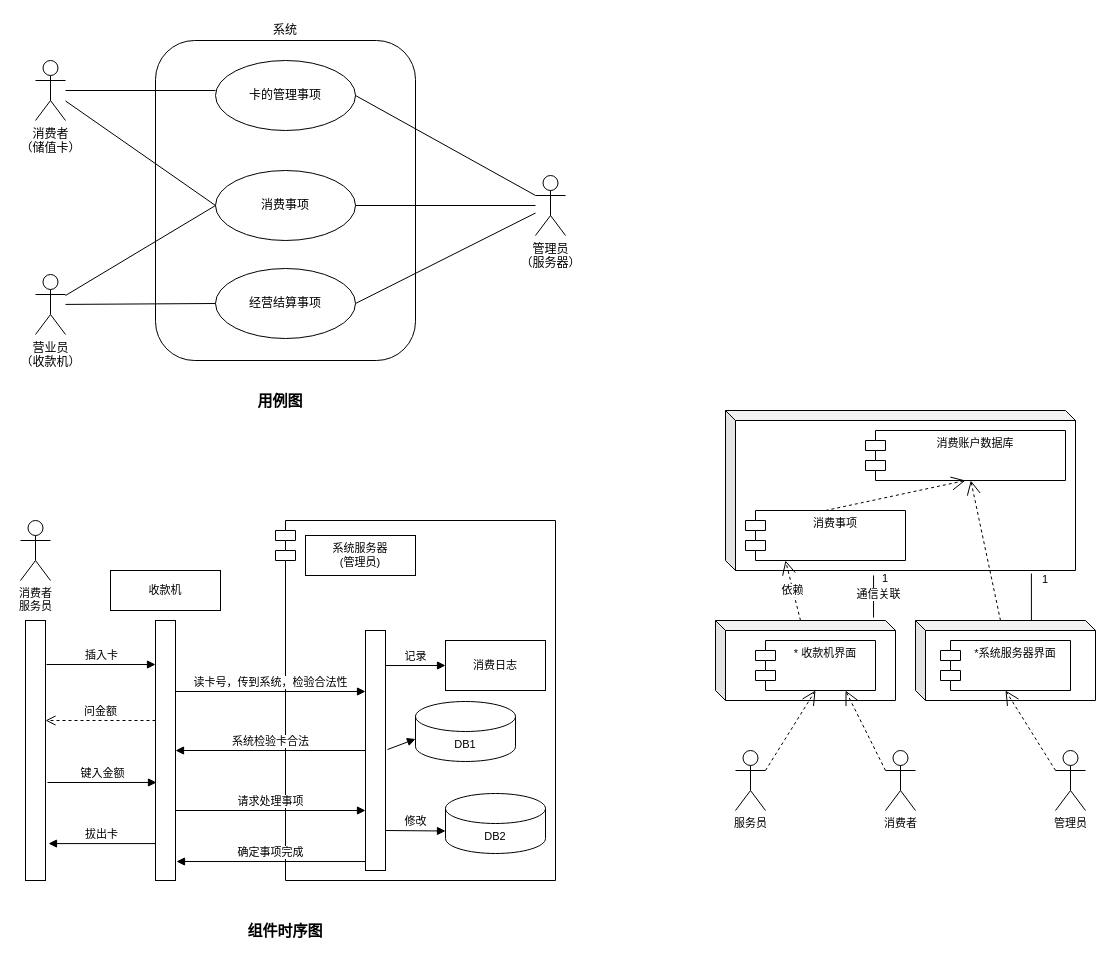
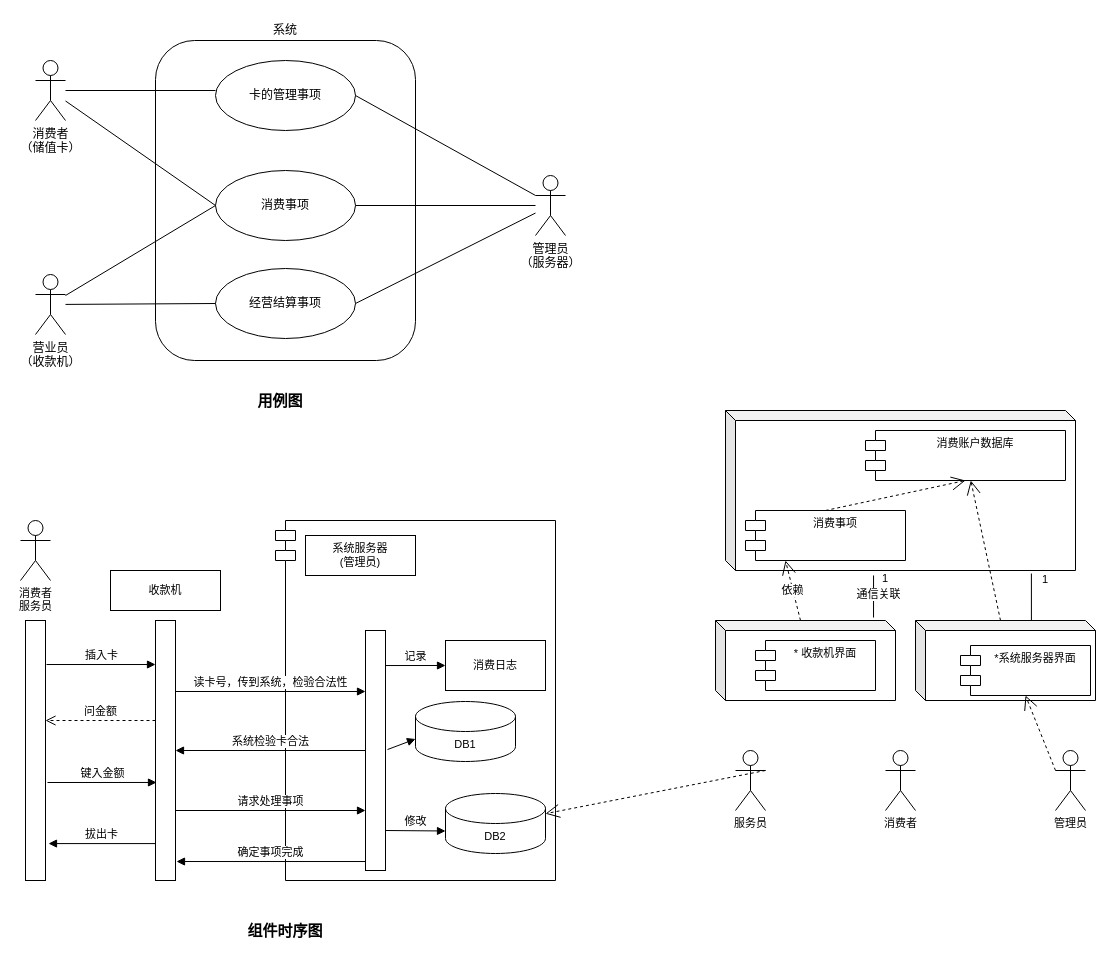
  <mxCell id="0" style=";html=1;" />
  <mxCell id="1" style=";html=1;" parent="0" />
  <mxCell id="2" value="&lt;div&gt;消费者&lt;/div&gt;&lt;div&gt;（储值卡）&lt;br&gt;&lt;/div&gt;" style="shape=umlActor;verticalLabelPosition=bottom;verticalAlign=top;html=1;" vertex="1" parent="1"><mxGeometry x="35" y="60" width="30" height="60" as="geometry" /></mxCell>
  <mxCell id="3" value="&lt;div&gt;营业员&lt;/div&gt;&lt;div&gt;（收款机）&lt;br&gt;&lt;/div&gt;" style="shape=umlActor;verticalLabelPosition=bottom;verticalAlign=top;html=1;" vertex="1" parent="1"><mxGeometry x="35" y="274" width="30" height="60" as="geometry" /></mxCell>
  <mxCell id="4" value="&lt;div&gt;管理员&lt;/div&gt;&lt;div&gt;（服务器）&lt;br&gt;&lt;/div&gt;" style="shape=umlActor;verticalLabelPosition=bottom;verticalAlign=top;html=1;" vertex="1" parent="1"><mxGeometry x="535" y="175" width="30" height="60" as="geometry" /></mxCell>
  <mxCell id="5" value="" style="rounded=1;whiteSpace=wrap;html=1;" vertex="1" parent="1"><mxGeometry x="155" y="40" width="260" height="320" as="geometry" /></mxCell>
  <mxCell id="6" value="&lt;div&gt;系统&lt;/div&gt;" style="text;html=1;strokeColor=none;fillColor=none;align=center;verticalAlign=middle;whiteSpace=wrap;rounded=0;" vertex="1" parent="1"><mxGeometry x="265" y="20" width="40" height="20" as="geometry" /></mxCell>
  <mxCell id="7" value="卡的管理事项" style="ellipse;whiteSpace=wrap;html=1;" vertex="1" parent="1"><mxGeometry x="215" y="60" width="140" height="70" as="geometry" /></mxCell>
  <mxCell id="8" value="消费事项" style="ellipse;whiteSpace=wrap;html=1;" vertex="1" parent="1"><mxGeometry x="215" y="170" width="140" height="70" as="geometry" /></mxCell>
  <mxCell id="9" value="经营结算事项" style="ellipse;whiteSpace=wrap;html=1;" vertex="1" parent="1"><mxGeometry x="215" y="268" width="140" height="70" as="geometry" /></mxCell>
  <mxCell id="10" value="" style="endArrow=none;html=1;exitX=1;exitY=0.5;exitDx=0;exitDy=0;" edge="1" parent="1" source="8" target="4"><mxGeometry width="50" height="50" relative="1" as="geometry"><mxPoint x="465" y="230" as="sourcePoint" /><mxPoint x="515" y="180" as="targetPoint" /></mxGeometry></mxCell>
  <mxCell id="11" value="" style="endArrow=none;html=1;exitX=1;exitY=0.5;exitDx=0;exitDy=0;entryX=0;entryY=0.333;entryDx=0;entryDy=0;entryPerimeter=0;" edge="1" parent="1" source="7" target="4"><mxGeometry width="50" height="50" relative="1" as="geometry"><mxPoint x="445" y="240" as="sourcePoint" /><mxPoint x="505" y="190" as="targetPoint" /></mxGeometry></mxCell>
  <mxCell id="12" value="" style="endArrow=none;html=1;exitX=1;exitY=0.5;exitDx=0;exitDy=0;" edge="1" parent="1" source="9" target="4"><mxGeometry width="50" height="50" relative="1" as="geometry"><mxPoint x="465" y="250" as="sourcePoint" /><mxPoint x="515" y="210" as="targetPoint" /></mxGeometry></mxCell>
  <mxCell id="13" value="" style="endArrow=none;html=1;entryX=0;entryY=0.5;entryDx=0;entryDy=0;" edge="1" parent="1" source="3" target="9"><mxGeometry width="50" height="50" relative="1" as="geometry"><mxPoint x="65" y="323" as="sourcePoint" /><mxPoint x="115" y="273" as="targetPoint" /></mxGeometry></mxCell>
  <mxCell id="14" value="" style="endArrow=none;html=1;entryX=0;entryY=0.5;entryDx=0;entryDy=0;" edge="1" parent="1" source="3" target="8"><mxGeometry width="50" height="50" relative="1" as="geometry"><mxPoint x="435" y="230" as="sourcePoint" /><mxPoint x="485" y="180" as="targetPoint" /></mxGeometry></mxCell>
  <mxCell id="15" value="" style="endArrow=none;html=1;entryX=0;entryY=0.5;entryDx=0;entryDy=0;" edge="1" parent="1" source="2" target="8"><mxGeometry width="50" height="50" relative="1" as="geometry"><mxPoint x="435" y="230" as="sourcePoint" /><mxPoint x="485" y="180" as="targetPoint" /></mxGeometry></mxCell>
  <mxCell id="16" value="" style="endArrow=none;html=1;" edge="1" parent="1" source="2"><mxGeometry width="50" height="50" relative="1" as="geometry"><mxPoint x="165" y="140" as="sourcePoint" /><mxPoint x="215" y="90" as="targetPoint" /></mxGeometry></mxCell>
  <mxCell id="17" value="用例图" style="text;html=1;strokeColor=none;fillColor=none;align=center;verticalAlign=middle;whiteSpace=wrap;rounded=0;fontStyle=1;fontSize=15;" vertex="1" parent="1"><mxGeometry x="255" y="390" width="50" height="20" as="geometry" /></mxCell>
  <mxCell id="18" value="" style="html=1;points=[];perimeter=orthogonalPerimeter;fontSize=15;" vertex="1" parent="1"><mxGeometry x="25" y="620" width="20" height="260" as="geometry" /></mxCell>
  <mxCell id="19" value="" style="html=1;points=[];perimeter=orthogonalPerimeter;fontSize=15;" vertex="1" parent="1"><mxGeometry x="155" y="620" width="20" height="260" as="geometry" /></mxCell>
  <mxCell id="20" value="&lt;div style=&quot;font-size: 11px;&quot;&gt;消费者&lt;/div&gt;&lt;div style=&quot;font-size: 11px;&quot;&gt;服务员&lt;br style=&quot;font-size: 11px;&quot;&gt;&lt;/div&gt;" style="shape=umlActor;verticalLabelPosition=bottom;verticalAlign=top;html=1;fontSize=11;" vertex="1" parent="1"><mxGeometry x="20" y="520" width="30" height="60" as="geometry" /></mxCell>
  <mxCell id="21" value="问金额" style="html=1;verticalAlign=bottom;endArrow=open;dashed=1;endSize=8;fontSize=11;" edge="1" parent="1" source="19"><mxGeometry relative="1" as="geometry"><mxPoint x="125" y="720" as="sourcePoint" /><mxPoint x="45" y="720" as="targetPoint" /></mxGeometry></mxCell>
  <mxCell id="22" value="键入金额" style="html=1;verticalAlign=bottom;endArrow=block;fontSize=11;entryX=0.05;entryY=0.623;entryDx=0;entryDy=0;entryPerimeter=0;" edge="1" parent="1" target="19"><mxGeometry width="80" relative="1" as="geometry"><mxPoint x="47" y="782" as="sourcePoint" /><mxPoint x="125" y="800" as="targetPoint" /></mxGeometry></mxCell>
  <mxCell id="23" value="拔出卡" style="html=1;verticalAlign=bottom;endArrow=block;fontSize=11;entryX=1.15;entryY=0.858;entryDx=0;entryDy=0;entryPerimeter=0;exitX=0;exitY=0.858;exitDx=0;exitDy=0;exitPerimeter=0;" edge="1" parent="1" source="19" target="18"><mxGeometry width="80" relative="1" as="geometry"><mxPoint x="205" y="760" as="sourcePoint" /><mxPoint x="85" y="850" as="targetPoint" /></mxGeometry></mxCell>
  <mxCell id="24" value="插入卡" style="html=1;verticalAlign=bottom;endArrow=block;fontSize=11;" edge="1" parent="1" target="19"><mxGeometry width="80" relative="1" as="geometry"><mxPoint x="46" y="664.02" as="sourcePoint" /><mxPoint x="135" y="664" as="targetPoint" /></mxGeometry></mxCell>
  <mxCell id="25" value="收款机" style="rounded=0;whiteSpace=wrap;html=1;fontSize=11;" vertex="1" parent="1"><mxGeometry x="110" y="570" width="110" height="40" as="geometry" /></mxCell>
  <mxCell id="26" value="" style="shape=module;align=left;spacingLeft=20;align=center;verticalAlign=top;fontSize=11;" vertex="1" parent="1"><mxGeometry x="275" y="520" width="280" height="360" as="geometry" /></mxCell>
  <mxCell id="27" value="" style="html=1;points=[];perimeter=orthogonalPerimeter;fontSize=15;" vertex="1" parent="1"><mxGeometry x="365" y="630" width="20" height="240" as="geometry" /></mxCell>
  <mxCell id="28" value="&lt;div&gt;系统服务器&lt;/div&gt;&lt;div&gt;(管理员)&lt;br&gt;&lt;/div&gt;" style="rounded=0;whiteSpace=wrap;html=1;fontSize=11;" vertex="1" parent="1"><mxGeometry x="305" y="535" width="110" height="40" as="geometry" /></mxCell>
  <mxCell id="29" value="消费日志" style="rounded=0;whiteSpace=wrap;html=1;fontSize=11;" vertex="1" parent="1"><mxGeometry x="445" y="640" width="100" height="50" as="geometry" /></mxCell>
  <mxCell id="30" value="记录" style="html=1;verticalAlign=bottom;endArrow=block;fontSize=11;entryX=0;entryY=0.5;entryDx=0;entryDy=0;exitX=1;exitY=0.146;exitDx=0;exitDy=0;exitPerimeter=0;" edge="1" parent="1" source="27" target="29"><mxGeometry width="80" relative="1" as="geometry"><mxPoint x="415" y="670" as="sourcePoint" /><mxPoint x="425" y="665" as="targetPoint" /></mxGeometry></mxCell>
  <mxCell id="31" value="DB1" style="shape=cylinder3;whiteSpace=wrap;html=1;boundedLbl=1;backgroundOutline=1;size=15;fontSize=11;" vertex="1" parent="1"><mxGeometry x="415" y="701" width="100" height="60" as="geometry" /></mxCell>
  <mxCell id="32" value="DB2" style="shape=cylinder3;whiteSpace=wrap;html=1;boundedLbl=1;backgroundOutline=1;size=15;fontSize=11;" vertex="1" parent="1"><mxGeometry x="445" y="793" width="100" height="60" as="geometry" /></mxCell>
  <mxCell id="33" value="" style="html=1;verticalAlign=bottom;endArrow=block;fontSize=11;entryX=0;entryY=0;entryDx=0;entryDy=37.5;entryPerimeter=0;exitX=1.1;exitY=0.496;exitDx=0;exitDy=0;exitPerimeter=0;" edge="1" parent="1" source="27" target="31"><mxGeometry width="80" relative="1" as="geometry"><mxPoint x="395" y="748" as="sourcePoint" /><mxPoint x="425" y="750" as="targetPoint" /></mxGeometry></mxCell>
  <mxCell id="34" value="修改" style="html=1;verticalAlign=bottom;endArrow=block;fontSize=11;entryX=0;entryY=0;entryDx=0;entryDy=37.5;entryPerimeter=0;" edge="1" parent="1" target="32"><mxGeometry width="80" relative="1" as="geometry"><mxPoint x="385" y="830" as="sourcePoint" /><mxPoint x="435" y="830" as="targetPoint" /></mxGeometry></mxCell>
  <mxCell id="35" value="读卡号，传到系统，检验合法性" style="html=1;verticalAlign=bottom;endArrow=block;fontSize=11;" edge="1" parent="1"><mxGeometry width="80" relative="1" as="geometry"><mxPoint x="175" y="691" as="sourcePoint" /><mxPoint x="365" y="691" as="targetPoint" /></mxGeometry></mxCell>
  <mxCell id="36" value="系统检验卡合法" style="html=1;verticalAlign=bottom;endArrow=block;fontSize=11;entryX=1;entryY=0.5;entryDx=0;entryDy=0;entryPerimeter=0;" edge="1" parent="1" source="27" target="19"><mxGeometry width="80" relative="1" as="geometry"><mxPoint x="215" y="730" as="sourcePoint" /><mxPoint x="295" y="730" as="targetPoint" /></mxGeometry></mxCell>
  <mxCell id="37" value="请求处理事项" style="html=1;verticalAlign=bottom;endArrow=block;fontSize=11;" edge="1" parent="1"><mxGeometry width="80" relative="1" as="geometry"><mxPoint x="175" y="810" as="sourcePoint" /><mxPoint x="365" y="810" as="targetPoint" /></mxGeometry></mxCell>
  <mxCell id="38" value="确定事项完成" style="html=1;verticalAlign=bottom;endArrow=block;fontSize=11;entryX=1.05;entryY=0.927;entryDx=0;entryDy=0;entryPerimeter=0;" edge="1" parent="1" source="27" target="19"><mxGeometry width="80" relative="1" as="geometry"><mxPoint x="335" y="857" as="sourcePoint" /><mxPoint x="195" y="857" as="targetPoint" /></mxGeometry></mxCell>
  <mxCell id="39" value="组件时序图" style="text;html=1;strokeColor=none;fillColor=none;align=center;verticalAlign=middle;whiteSpace=wrap;rounded=0;fontStyle=1;fontSize=15;" vertex="1" parent="1"><mxGeometry x="245" y="920" width="80" height="20" as="geometry" /></mxCell>
  <mxCell id="40" value="" style="shape=cube;whiteSpace=wrap;html=1;boundedLbl=1;backgroundOutline=1;darkOpacity=0.05;darkOpacity2=0.1;fontSize=11;size=10;" vertex="1" parent="1"><mxGeometry x="715" y="620" width="180" height="80" as="geometry" /></mxCell>
  <mxCell id="41" value="" style="shape=cube;whiteSpace=wrap;html=1;boundedLbl=1;backgroundOutline=1;darkOpacity=0.05;darkOpacity2=0.1;fontSize=11;size=10;" vertex="1" parent="1"><mxGeometry x="915" y="620" width="180" height="80" as="geometry" /></mxCell>
  <mxCell id="42" value="" style="shape=cube;whiteSpace=wrap;html=1;boundedLbl=1;backgroundOutline=1;darkOpacity=0.05;darkOpacity2=0.1;fontSize=11;sketch=0;shadow=0;size=10;" vertex="1" parent="1"><mxGeometry x="725" y="410" width="350" height="160" as="geometry" /></mxCell>
  <mxCell id="43" value="消费账户数据库" style="shape=module;align=left;spacingLeft=20;align=center;verticalAlign=top;shadow=0;sketch=0;fontSize=11;" vertex="1" parent="1"><mxGeometry x="865" y="430" width="200" height="50" as="geometry" /></mxCell>
  <mxCell id="44" value="* 收款机界面" style="shape=module;align=left;spacingLeft=20;align=center;verticalAlign=top;shadow=0;sketch=0;fontSize=11;" vertex="1" parent="1"><mxGeometry x="755" y="640" width="120" height="50" as="geometry" /></mxCell>
- <mxCell id="45" value="*系统服务器界面" style="shape=module;align=left;spacingLeft=20;align=center;verticalAlign=top;shadow=0;sketch=0;fontSize=11;" vertex="1" parent="1"><mxGeometry x="940" y="640" width="130" height="50" as="geometry" /></mxCell>
+ <mxCell id="45" value="*系统服务器界面" style="shape=module;align=left;spacingLeft=20;align=center;verticalAlign=top;shadow=0;sketch=0;fontSize=11;" vertex="1" parent="1"><mxGeometry x="960" y="645" width="130" height="50" as="geometry" /></mxCell>
  <mxCell id="46" value="消费事项" style="shape=module;align=left;spacingLeft=20;align=center;verticalAlign=top;shadow=0;sketch=0;fontSize=11;" vertex="1" parent="1"><mxGeometry x="745" y="510" width="160" height="50" as="geometry" /></mxCell>
  <mxCell id="47" value="消费者" style="shape=umlActor;verticalLabelPosition=bottom;verticalAlign=top;html=1;shadow=0;sketch=0;fontSize=11;" vertex="1" parent="1"><mxGeometry x="885" y="750" width="30" height="60" as="geometry" /></mxCell>
  <mxCell id="48" value="服务员" style="shape=umlActor;verticalLabelPosition=bottom;verticalAlign=top;html=1;shadow=0;sketch=0;fontSize=11;" vertex="1" parent="1"><mxGeometry x="735" y="750" width="30" height="60" as="geometry" /></mxCell>
  <mxCell id="49" value="管理员" style="shape=umlActor;verticalLabelPosition=bottom;verticalAlign=top;html=1;shadow=0;sketch=0;fontSize=11;" vertex="1" parent="1"><mxGeometry x="1055" y="750" width="30" height="60" as="geometry" /></mxCell>
- <mxCell id="50" value="" style="endArrow=open;endSize=12;dashed=1;html=1;fontSize=11;exitX=1;exitY=0.333;exitDx=0;exitDy=0;exitPerimeter=0;entryX=0.5;entryY=1;entryDx=0;entryDy=0;" edge="1" parent="1" source="48" target="44"><mxGeometry width="160" relative="1" as="geometry"><mxPoint x="775" y="680" as="sourcePoint" /><mxPoint x="935" y="680" as="targetPoint" /></mxGeometry></mxCell>
- <mxCell id="51" value="" style="endArrow=open;endSize=12;dashed=1;html=1;fontSize=11;exitX=0;exitY=0.333;exitDx=0;exitDy=0;exitPerimeter=0;entryX=0.75;entryY=1;entryDx=0;entryDy=0;" edge="1" parent="1" source="47" target="44"><mxGeometry width="160" relative="1" as="geometry"><mxPoint x="775" y="680" as="sourcePoint" /><mxPoint x="935" y="680" as="targetPoint" /></mxGeometry></mxCell>
+ <mxCell id="50" value="" style="endArrow=open;endSize=12;dashed=1;html=1;fontSize=11;exitX=1;exitY=0.333;exitDx=0;exitDy=0;exitPerimeter=0;" edge="1" parent="1" source="48" target="32"><mxGeometry width="160" relative="1" as="geometry"><mxPoint x="775" y="680" as="sourcePoint" /><mxPoint x="935" y="680" as="targetPoint" /></mxGeometry></mxCell>
  <mxCell id="52" value="" style="endArrow=open;endSize=12;dashed=1;html=1;fontSize=11;exitX=0;exitY=0.333;exitDx=0;exitDy=0;exitPerimeter=0;entryX=0.5;entryY=1;entryDx=0;entryDy=0;" edge="1" parent="1" source="49" target="45"><mxGeometry width="160" relative="1" as="geometry"><mxPoint x="785" y="680" as="sourcePoint" /><mxPoint x="945" y="680" as="targetPoint" /></mxGeometry></mxCell>
  <mxCell id="53" value="" style="endArrow=open;endSize=12;dashed=1;html=1;fontSize=11;entryX=0.5;entryY=1;entryDx=0;entryDy=0;exitX=0.5;exitY=0;exitDx=0;exitDy=0;" edge="1" parent="1" source="46" target="43"><mxGeometry width="160" relative="1" as="geometry"><mxPoint x="785" y="680" as="sourcePoint" /><mxPoint x="945" y="680" as="targetPoint" /></mxGeometry></mxCell>
  <mxCell id="54" value="" style="endArrow=open;endSize=12;dashed=1;html=1;fontSize=11;exitX=0;exitY=0;exitDx=85;exitDy=0;exitPerimeter=0;" edge="1" parent="1" source="41" target="43"><mxGeometry width="160" relative="1" as="geometry"><mxPoint x="785" y="680" as="sourcePoint" /><mxPoint x="945" y="680" as="targetPoint" /></mxGeometry></mxCell>
  <mxCell id="55" value="" style="endArrow=none;html=1;fontSize=11;exitX=0.644;exitY=0;exitDx=0;exitDy=0;exitPerimeter=0;entryX=0.874;entryY=1.019;entryDx=0;entryDy=0;entryPerimeter=0;" edge="1" parent="1" source="41" target="42"><mxGeometry width="50" height="50" relative="1" as="geometry"><mxPoint x="845" y="700" as="sourcePoint" /><mxPoint x="1031" y="590" as="targetPoint" /></mxGeometry></mxCell>
  <mxCell id="56" value="" style="endArrow=none;html=1;fontSize=11;exitX=0.878;exitY=-0.037;exitDx=0;exitDy=0;exitPerimeter=0;entryX=0.423;entryY=1.031;entryDx=0;entryDy=0;entryPerimeter=0;" edge="1" parent="1" source="40" target="42"><mxGeometry width="50" height="50" relative="1" as="geometry"><mxPoint x="845" y="700" as="sourcePoint" /><mxPoint x="905" y="570" as="targetPoint" /></mxGeometry></mxCell>
  <mxCell id="57" value="通信关联" style="edgeLabel;html=1;align=center;verticalAlign=middle;resizable=0;points=[];fontSize=11;" vertex="1" connectable="0" parent="56"><mxGeometry x="0.143" y="-4" relative="1" as="geometry"><mxPoint as="offset" /></mxGeometry></mxCell>
  <mxCell id="58" value="依赖" style="endArrow=open;endSize=12;dashed=1;html=1;fontSize=11;exitX=0;exitY=0;exitDx=85;exitDy=0;exitPerimeter=0;entryX=0.25;entryY=1;entryDx=0;entryDy=0;" edge="1" parent="1" source="40" target="46"><mxGeometry width="160" relative="1" as="geometry"><mxPoint x="785" y="680" as="sourcePoint" /><mxPoint x="945" y="680" as="targetPoint" /></mxGeometry></mxCell>
  <mxCell id="59" value="1" style="text;align=center;fontStyle=0;verticalAlign=middle;spacingLeft=3;spacingRight=3;strokeColor=none;rotatable=0;points=[[0,0.5],[1,0.5]];portConstraint=eastwest;shadow=0;sketch=0;fontSize=11;" vertex="1" parent="1"><mxGeometry x="1035" y="565" width="20" height="26" as="geometry" /></mxCell>
  <mxCell id="60" value="1" style="text;align=center;fontStyle=0;verticalAlign=middle;spacingLeft=3;spacingRight=3;strokeColor=none;rotatable=0;points=[[0,0.5],[1,0.5]];portConstraint=eastwest;shadow=0;sketch=0;fontSize=11;" vertex="1" parent="1"><mxGeometry x="875" y="564" width="20" height="26" as="geometry" /></mxCell>
